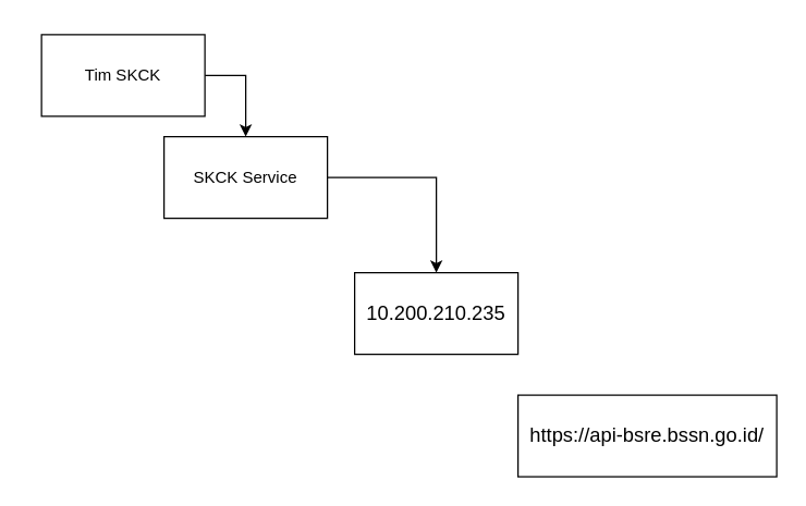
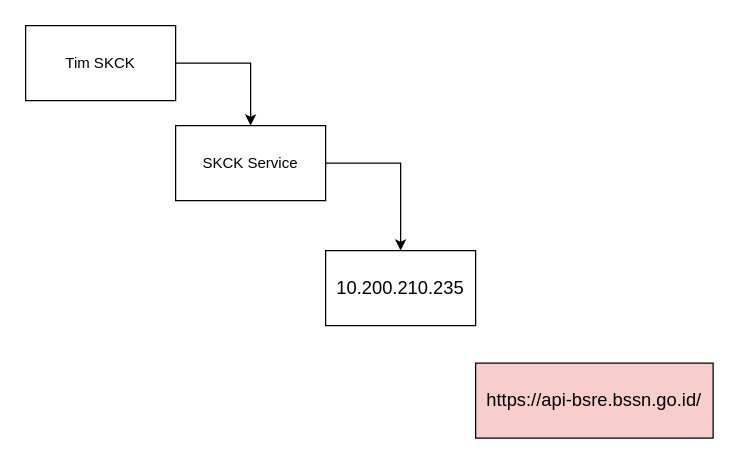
  <mxCell id="0" />
  <mxCell id="1" parent="0" />
  <mxCell id="2" style="edgeStyle=orthogonalEdgeStyle;rounded=0;orthogonalLoop=1;jettySize=auto;html=1;exitX=1;exitY=0.5;exitDx=0;exitDy=0;entryX=0.5;entryY=0;entryDx=0;entryDy=0;" edge="1" parent="1" source="3" target="5"><mxGeometry relative="1" as="geometry" /></mxCell>
- <mxCell id="3" value="Tim SKCK" style="rounded=0;whiteSpace=wrap;html=1;" vertex="1" parent="1"><mxGeometry x="30" y="25" width="120" height="60" as="geometry" /></mxCell>
+ <mxCell id="3" value="Tim SKCK" style="rounded=0;whiteSpace=wrap;html=1;" vertex="1" parent="1"><mxGeometry x="20" y="20" width="120" height="60" as="geometry" /></mxCell>
  <mxCell id="4" style="edgeStyle=orthogonalEdgeStyle;rounded=0;orthogonalLoop=1;jettySize=auto;html=1;exitX=1;exitY=0.5;exitDx=0;exitDy=0;entryX=0.5;entryY=0;entryDx=0;entryDy=0;" edge="1" parent="1" source="5" target="6"><mxGeometry relative="1" as="geometry" /></mxCell>
- <mxCell id="5" value="SKCK Service" style="rounded=0;whiteSpace=wrap;html=1;" vertex="1" parent="1"><mxGeometry x="120" y="100" width="120" height="60" as="geometry" /></mxCell>
+ <mxCell id="5" value="SKCK Service" style="rounded=0;whiteSpace=wrap;html=1;" vertex="1" parent="1"><mxGeometry x="140" y="100" width="120" height="60" as="geometry" /></mxCell>
  <mxCell id="6" value="&lt;span id=&quot;docs-internal-guid-8730eed6-7fff-fa82-aec3-10e13a9a0900&quot;&gt;&lt;span style=&quot;font-size: 11pt; font-family: Arial, sans-serif; background-color: transparent; font-variant-numeric: normal; font-variant-east-asian: normal; font-variant-alternates: normal; font-variant-position: normal; font-variant-emoji: normal; vertical-align: baseline; white-space-collapse: preserve;&quot;&gt;10.200.210.235&lt;/span&gt;&lt;/span&gt;" style="rounded=0;whiteSpace=wrap;html=1;" vertex="1" parent="1"><mxGeometry x="260" y="200" width="120" height="60" as="geometry" /></mxCell>
- <mxCell id="7" value="&lt;span id=&quot;docs-internal-guid-8730eed6-7fff-fa82-aec3-10e13a9a0900&quot;&gt;&lt;span style=&quot;font-size: 11pt; font-family: Arial, sans-serif; background-color: transparent; font-variant-numeric: normal; font-variant-east-asian: normal; font-variant-alternates: normal; font-variant-position: normal; font-variant-emoji: normal; vertical-align: baseline; white-space-collapse: preserve;&quot;&gt;https://api-bsre.bssn.go.id/&lt;/span&gt;&lt;/span&gt;" style="rounded=0;whiteSpace=wrap;html=1;" vertex="1" parent="1"><mxGeometry x="380" y="290" width="190" height="60" as="geometry" /></mxCell>
+ <mxCell id="7" value="&lt;span id=&quot;docs-internal-guid-8730eed6-7fff-fa82-aec3-10e13a9a0900&quot;&gt;&lt;span style=&quot;font-size: 11pt; font-family: Arial, sans-serif; background-color: transparent; font-variant-numeric: normal; font-variant-east-asian: normal; font-variant-alternates: normal; font-variant-position: normal; font-variant-emoji: normal; vertical-align: baseline; white-space-collapse: preserve;&quot;&gt;https://api-bsre.bssn.go.id/&lt;/span&gt;&lt;/span&gt;" style="rounded=0;whiteSpace=wrap;html=1;fillColor=#f8cecc;" vertex="1" parent="1"><mxGeometry x="380" y="290" width="190" height="60" as="geometry" /></mxCell>
